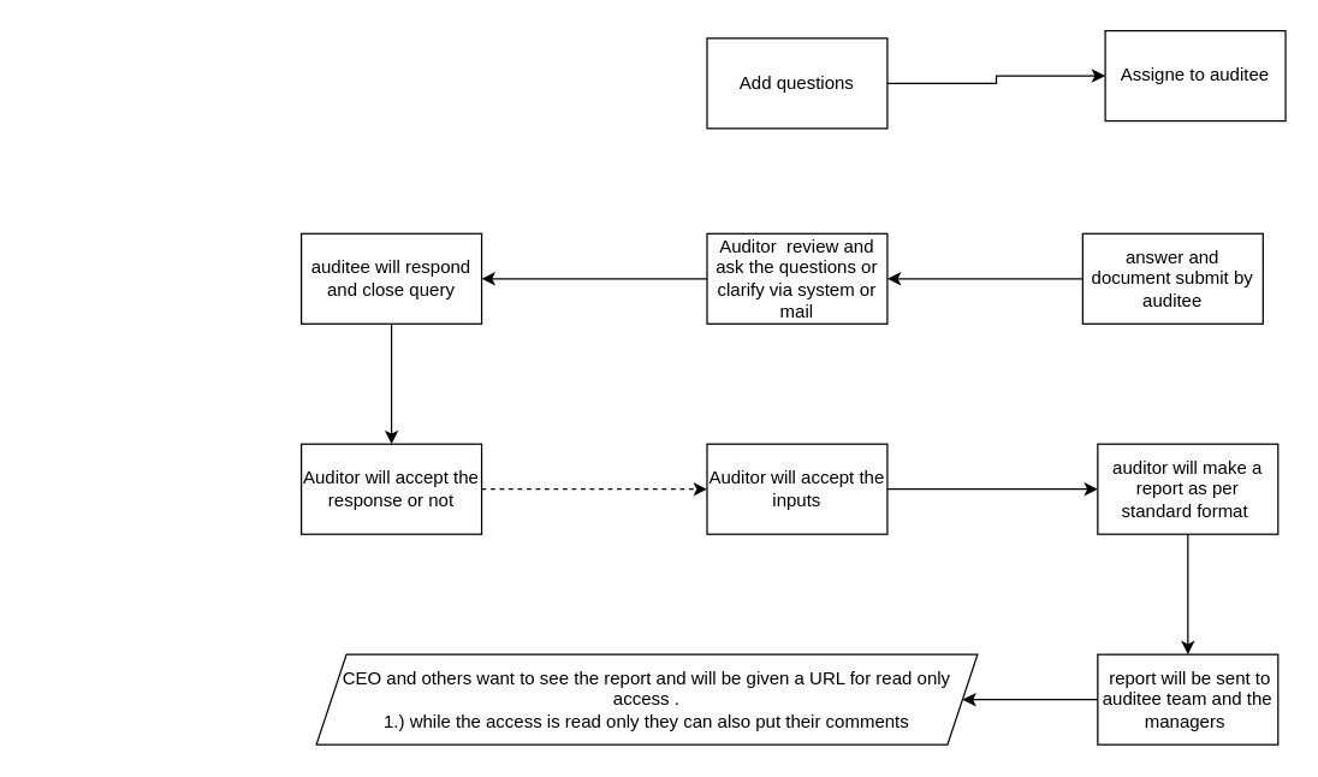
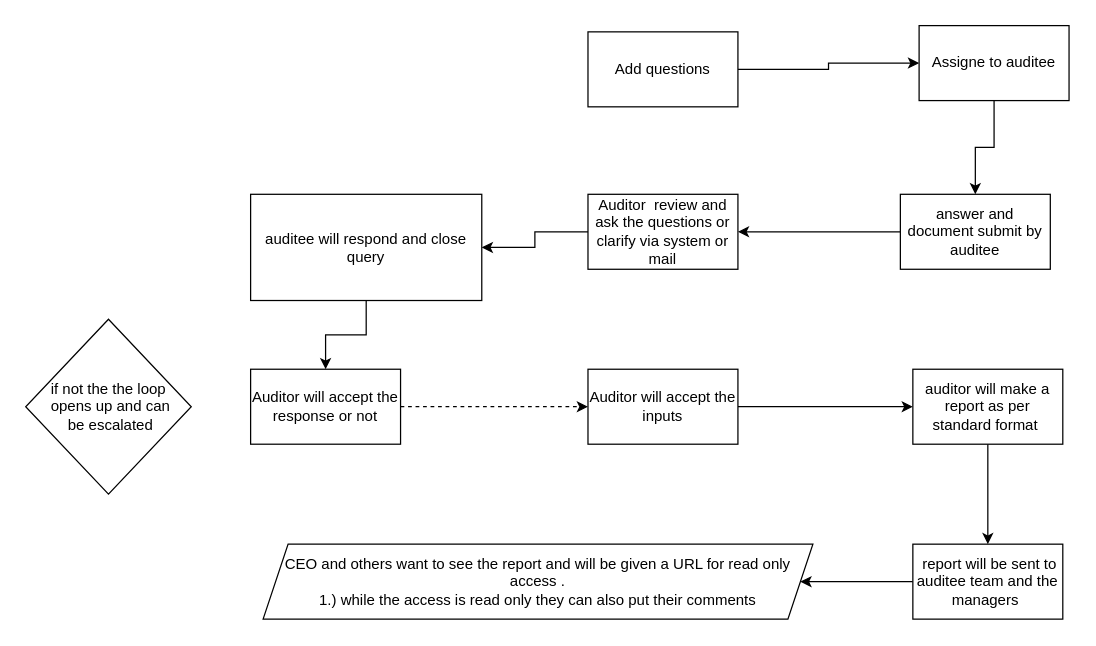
  <mxCell id="0" />
  <mxCell id="1" parent="0" />
  <mxCell id="2" value="" style="edgeStyle=orthogonalEdgeStyle;rounded=0;orthogonalLoop=1;jettySize=auto;html=1;fontSize=16;" parent="1" source="3" target="5" edge="1"><mxGeometry relative="1" as="geometry" /></mxCell>
  <mxCell id="3" value="Add questions" style="whiteSpace=wrap;html=1;rounded=0;" parent="1" vertex="1"><mxGeometry x="470" y="25" width="120" height="60" as="geometry" /></mxCell>
+ <mxCell id="4" value="" style="edgeStyle=orthogonalEdgeStyle;rounded=0;orthogonalLoop=1;jettySize=auto;html=1;fontSize=16;" edge="1" parent="1" source="5" target="7"><mxGeometry relative="1" as="geometry" /></mxCell>
  <mxCell id="5" value="Assigne to auditee" style="whiteSpace=wrap;html=1;rounded=0;" parent="1" vertex="1"><mxGeometry x="735" y="20" width="120" height="60" as="geometry" /></mxCell>
  <mxCell id="6" value="" style="edgeStyle=orthogonalEdgeStyle;rounded=0;orthogonalLoop=1;jettySize=auto;html=1;fontSize=16;" edge="1" parent="1" source="7" target="9"><mxGeometry relative="1" as="geometry" /></mxCell>
  <mxCell id="7" value="answer and document submit by auditee" style="whiteSpace=wrap;html=1;rounded=0;" vertex="1" parent="1"><mxGeometry x="720" y="155" width="120" height="60" as="geometry" /></mxCell>
  <mxCell id="8" value="" style="edgeStyle=orthogonalEdgeStyle;rounded=0;orthogonalLoop=1;jettySize=auto;html=1;fontSize=16;" edge="1" parent="1" source="9" target="11"><mxGeometry relative="1" as="geometry" /></mxCell>
  <mxCell id="9" value="Auditor &amp;nbsp;review and ask the questions or clarify via system or mail" style="whiteSpace=wrap;html=1;rounded=0;" vertex="1" parent="1"><mxGeometry x="470" y="155" width="120" height="60" as="geometry" /></mxCell>
  <mxCell id="10" value="" style="edgeStyle=orthogonalEdgeStyle;rounded=0;orthogonalLoop=1;jettySize=auto;html=1;fontSize=16;" edge="1" parent="1" source="11" target="13"><mxGeometry relative="1" as="geometry" /></mxCell>
- <mxCell id="11" value="auditee will respond and close query" style="whiteSpace=wrap;html=1;rounded=0;" vertex="1" parent="1"><mxGeometry x="200" y="155" width="120" height="60" as="geometry" /></mxCell>
+ <mxCell id="11" value="auditee will respond and close query" style="whiteSpace=wrap;html=1;rounded=0;" vertex="1" parent="1"><mxGeometry x="200" y="155" width="185" height="85" as="geometry" /></mxCell>
  <mxCell id="12" value="" style="edgeStyle=orthogonalEdgeStyle;rounded=0;orthogonalLoop=1;jettySize=auto;html=1;fontSize=16;dashed=1;" edge="1" parent="1" source="13" target="15"><mxGeometry relative="1" as="geometry" /></mxCell>
  <mxCell id="13" value="Auditor will accept the response or not" style="whiteSpace=wrap;html=1;rounded=0;" vertex="1" parent="1"><mxGeometry x="200" y="295" width="120" height="60" as="geometry" /></mxCell>
  <mxCell id="14" value="" style="edgeStyle=orthogonalEdgeStyle;rounded=0;orthogonalLoop=1;jettySize=auto;html=1;fontSize=16;" edge="1" parent="1" source="15" target="18"><mxGeometry relative="1" as="geometry" /></mxCell>
  <mxCell id="15" value="Auditor will accept the inputs" style="whiteSpace=wrap;html=1;rounded=0;" vertex="1" parent="1"><mxGeometry x="470" y="295" width="120" height="60" as="geometry" /></mxCell>
+ <mxCell id="16" value="&lt;div&gt;if not the the loop&lt;/div&gt;&lt;div&gt;&amp;nbsp;opens up and can&lt;/div&gt;&lt;div&gt;&amp;nbsp;be escalated&lt;/div&gt;" style="rhombus;whiteSpace=wrap;html=1;rounded=0;align=center;" vertex="1" parent="1"><mxGeometry x="20" y="255" width="132.5" height="140" as="geometry" /></mxCell>
  <mxCell id="17" value="" style="edgeStyle=orthogonalEdgeStyle;rounded=0;orthogonalLoop=1;jettySize=auto;html=1;fontSize=16;" edge="1" parent="1" source="18" target="20"><mxGeometry relative="1" as="geometry" /></mxCell>
  <mxCell id="18" value="auditor will make a report as per standard format&amp;nbsp;" style="whiteSpace=wrap;html=1;rounded=0;" vertex="1" parent="1"><mxGeometry x="730" y="295" width="120" height="60" as="geometry" /></mxCell>
  <mxCell id="19" value="" style="edgeStyle=orthogonalEdgeStyle;rounded=0;orthogonalLoop=1;jettySize=auto;html=1;fontSize=16;" edge="1" parent="1" source="20" target="21"><mxGeometry relative="1" as="geometry" /></mxCell>
  <mxCell id="20" value="&amp;nbsp;report will be sent to auditee team and the managers&amp;nbsp;" style="whiteSpace=wrap;html=1;rounded=0;" vertex="1" parent="1"><mxGeometry x="730" y="435" width="120" height="60" as="geometry" /></mxCell>
  <mxCell id="21" value="CEO and others want to see the report and will be given a URL for read only access .&lt;br&gt;1.) while the access is read only they can also put their comments&lt;br&gt;" style="shape=parallelogram;perimeter=parallelogramPerimeter;whiteSpace=wrap;html=1;fixedSize=1;rounded=0;" vertex="1" parent="1"><mxGeometry x="210" y="435" width="440" height="60" as="geometry" /></mxCell>
